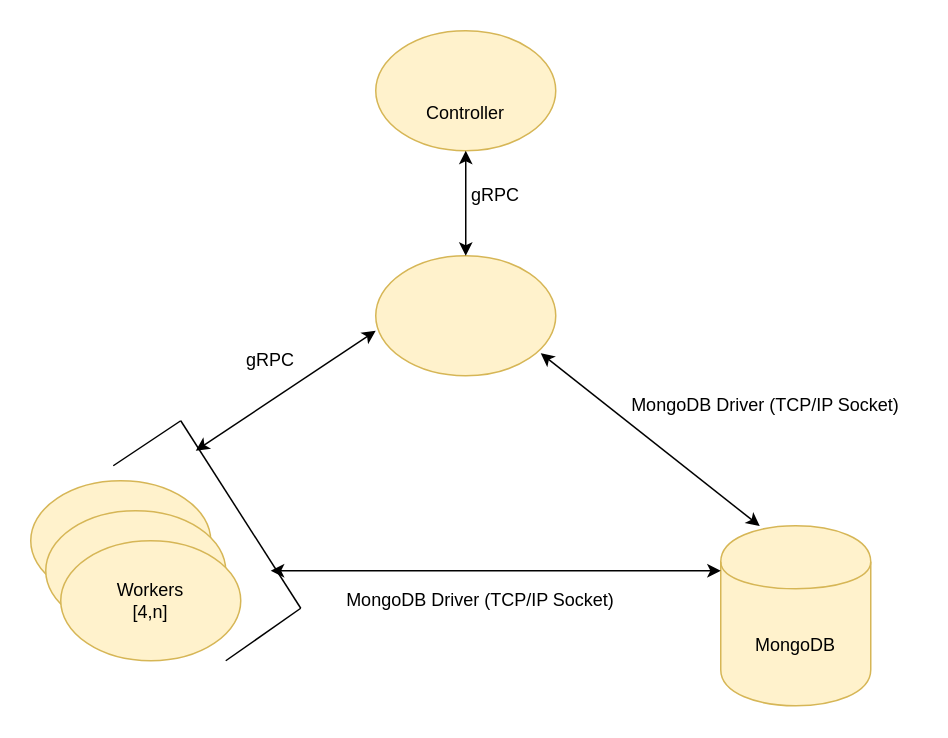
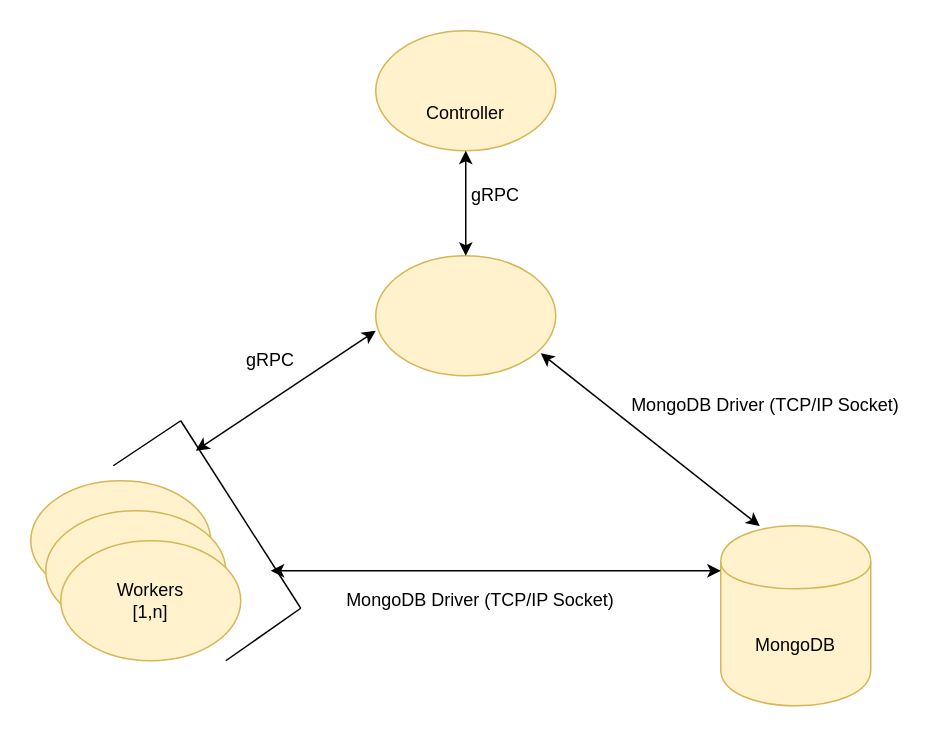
  <mxCell id="0" />
  <mxCell id="1" parent="0" />
  <mxCell id="2" value="" style="ellipse;whiteSpace=wrap;html=1;fillColor=#fff2cc;strokeColor=#d6b656;" vertex="1" parent="1"><mxGeometry x="250" y="20" width="120" height="80" as="geometry" /></mxCell>
  <mxCell id="3" value="Controller" style="text;html=1;strokeColor=none;fillColor=none;align=center;verticalAlign=middle;whiteSpace=wrap;rounded=0;" vertex="1" parent="1"><mxGeometry x="260" y="65" width="100" height="20" as="geometry" /></mxCell>
  <mxCell id="4" value="" style="ellipse;whiteSpace=wrap;html=1;fillColor=#fff2cc;strokeColor=#d6b656;" vertex="1" parent="1"><mxGeometry x="250" y="170" width="120" height="80" as="geometry" /></mxCell>
  <mxCell id="5" value="" style="shape=cylinder;whiteSpace=wrap;html=1;boundedLbl=1;backgroundOutline=1;fillColor=#fff2cc;strokeColor=#d6b656;" vertex="1" parent="1"><mxGeometry x="480" y="350" width="100" height="120" as="geometry" /></mxCell>
  <mxCell id="6" value="MongoDB" style="text;html=1;strokeColor=none;fillColor=none;align=center;verticalAlign=middle;whiteSpace=wrap;rounded=0;" vertex="1" parent="1"><mxGeometry x="495" y="420" width="70" height="20" as="geometry" /></mxCell>
  <mxCell id="7" value="" style="ellipse;whiteSpace=wrap;html=1;fillColor=#fff2cc;strokeColor=#d6b656;" vertex="1" parent="1"><mxGeometry x="20" y="320" width="120" height="80" as="geometry" /></mxCell>
  <mxCell id="8" value="" style="ellipse;whiteSpace=wrap;html=1;fillColor=#fff2cc;strokeColor=#d6b656;" vertex="1" parent="1"><mxGeometry x="30" y="340" width="120" height="80" as="geometry" /></mxCell>
  <mxCell id="9" value="" style="ellipse;whiteSpace=wrap;html=1;fillColor=#fff2cc;strokeColor=#d6b656;" vertex="1" parent="1"><mxGeometry x="40" y="360" width="120" height="80" as="geometry" /></mxCell>
- <mxCell id="10" value="Workers&lt;br&gt;[4,n]" style="text;html=1;strokeColor=none;fillColor=none;align=center;verticalAlign=middle;whiteSpace=wrap;rounded=0;" vertex="1" parent="1"><mxGeometry x="60" y="390" width="80" height="20" as="geometry" /></mxCell>
+ <mxCell id="10" value="Workers&lt;br&gt;[1,n]" style="text;html=1;strokeColor=none;fillColor=none;align=center;verticalAlign=middle;whiteSpace=wrap;rounded=0;" vertex="1" parent="1"><mxGeometry x="60" y="390" width="80" height="20" as="geometry" /></mxCell>
  <mxCell id="11" value="" style="endArrow=classic;startArrow=classic;html=1;exitX=0.5;exitY=0;exitDx=0;exitDy=0;entryX=0.5;entryY=1;entryDx=0;entryDy=0;" edge="1" parent="1" source="4" target="2"><mxGeometry width="50" height="50" relative="1" as="geometry"><mxPoint x="265" y="150" as="sourcePoint" /><mxPoint x="315" y="100" as="targetPoint" /></mxGeometry></mxCell>
  <mxCell id="12" value="gRPC" style="text;html=1;strokeColor=none;fillColor=none;align=center;verticalAlign=middle;whiteSpace=wrap;rounded=0;" vertex="1" parent="1"><mxGeometry x="310" y="120" width="40" height="20" as="geometry" /></mxCell>
  <mxCell id="13" value="" style="endArrow=classic;startArrow=classic;html=1;entryX=0.26;entryY=0.002;entryDx=0;entryDy=0;entryPerimeter=0;" edge="1" parent="1" target="5"><mxGeometry width="50" height="50" relative="1" as="geometry"><mxPoint x="360" y="235" as="sourcePoint" /><mxPoint x="410" y="185" as="targetPoint" /></mxGeometry></mxCell>
  <mxCell id="14" value="" style="endArrow=none;html=1;" edge="1" parent="1"><mxGeometry width="50" height="50" relative="1" as="geometry"><mxPoint x="75" y="310" as="sourcePoint" /><mxPoint x="120" y="280" as="targetPoint" /></mxGeometry></mxCell>
  <mxCell id="15" value="" style="endArrow=none;html=1;" edge="1" parent="1"><mxGeometry width="50" height="50" relative="1" as="geometry"><mxPoint x="120" y="280" as="sourcePoint" /><mxPoint x="200" y="405" as="targetPoint" /></mxGeometry></mxCell>
  <mxCell id="16" value="" style="endArrow=none;html=1;" edge="1" parent="1"><mxGeometry width="50" height="50" relative="1" as="geometry"><mxPoint x="150" y="440" as="sourcePoint" /><mxPoint x="200" y="405" as="targetPoint" /></mxGeometry></mxCell>
  <mxCell id="17" value="" style="endArrow=classic;startArrow=classic;html=1;" edge="1" parent="1"><mxGeometry width="50" height="50" relative="1" as="geometry"><mxPoint x="130" y="300" as="sourcePoint" /><mxPoint x="250" y="220" as="targetPoint" /></mxGeometry></mxCell>
  <mxCell id="18" value="" style="endArrow=classic;startArrow=classic;html=1;" edge="1" parent="1"><mxGeometry width="50" height="50" relative="1" as="geometry"><mxPoint x="180" y="380" as="sourcePoint" /><mxPoint x="480" y="380" as="targetPoint" /></mxGeometry></mxCell>
  <mxCell id="19" value="gRPC" style="text;html=1;strokeColor=none;fillColor=none;align=center;verticalAlign=middle;whiteSpace=wrap;rounded=0;" vertex="1" parent="1"><mxGeometry x="160" y="230" width="40" height="20" as="geometry" /></mxCell>
  <mxCell id="20" value="MongoDB Driver (TCP/IP Socket)" style="text;html=1;strokeColor=none;fillColor=none;align=center;verticalAlign=middle;whiteSpace=wrap;rounded=0;" vertex="1" parent="1"><mxGeometry x="220" y="390" width="200" height="20" as="geometry" /></mxCell>
  <mxCell id="21" value="MongoDB Driver (TCP/IP Socket)" style="text;html=1;strokeColor=none;fillColor=none;align=center;verticalAlign=middle;whiteSpace=wrap;rounded=0;" vertex="1" parent="1"><mxGeometry x="410" y="260" width="200" height="20" as="geometry" /></mxCell>
